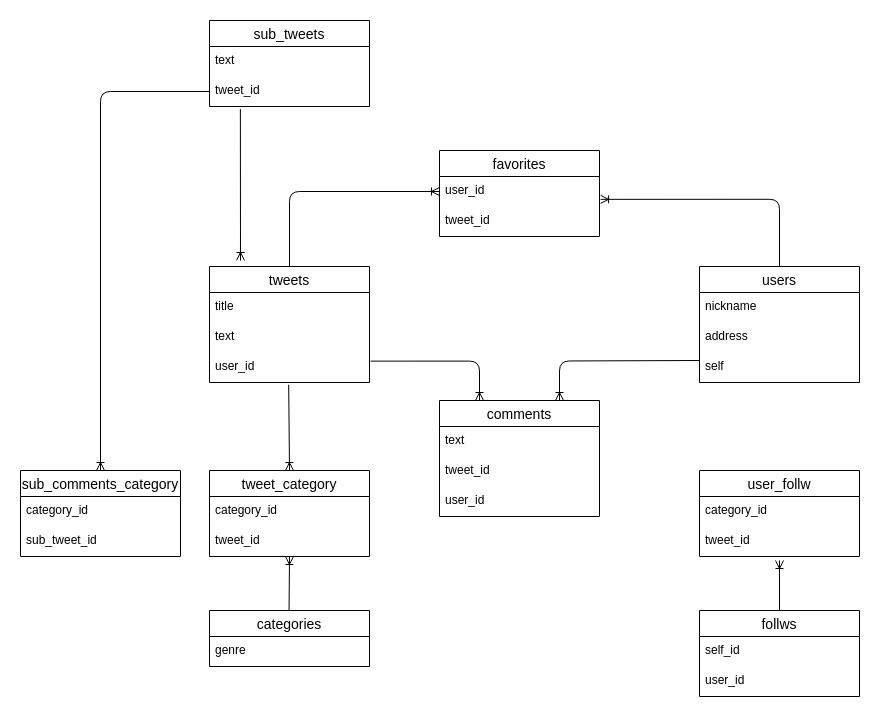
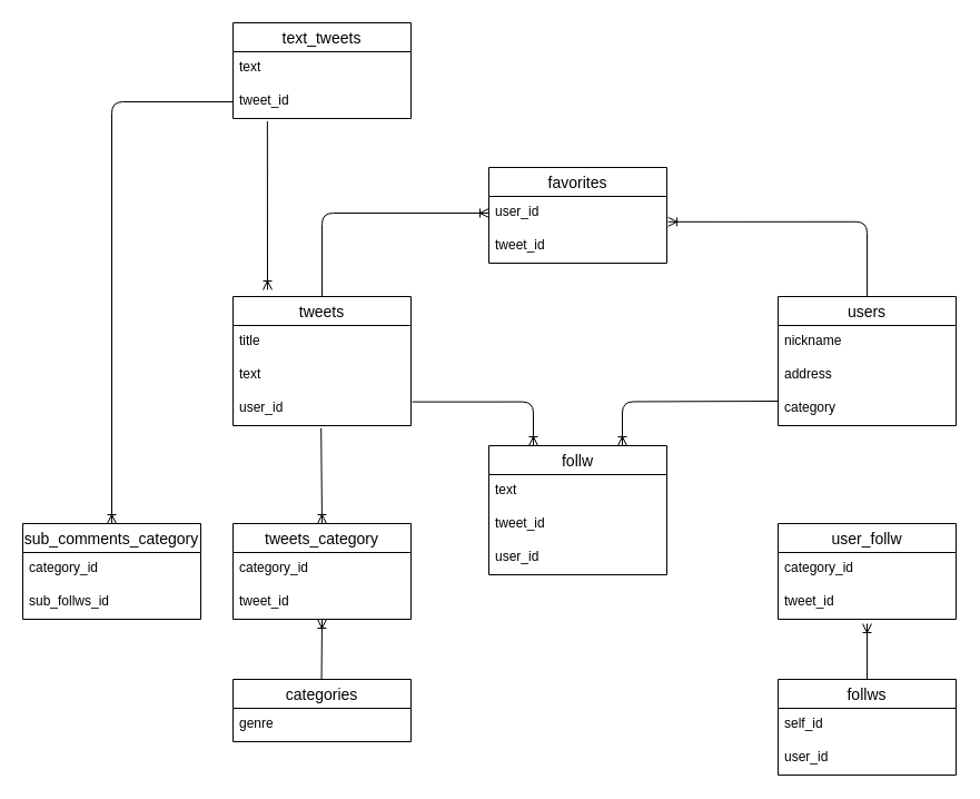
  <mxCell id="0" />
  <mxCell id="1" parent="0" />
  <mxCell id="2" value="tweets" style="swimlane;fontStyle=0;childLayout=stackLayout;horizontal=1;startSize=26;horizontalStack=0;resizeParent=1;resizeParentMax=0;resizeLast=0;collapsible=1;marginBottom=0;align=center;fontSize=14;" vertex="1" parent="1"><mxGeometry x="209" y="266" width="160" height="116" as="geometry" /></mxCell>
  <mxCell id="3" value="title" style="text;strokeColor=none;fillColor=none;spacingLeft=4;spacingRight=4;overflow=hidden;rotatable=0;points=[[0,0.5],[1,0.5]];portConstraint=eastwest;fontSize=12;" vertex="1" parent="2"><mxGeometry y="26" width="160" height="30" as="geometry" /></mxCell>
  <mxCell id="4" value="text" style="text;strokeColor=none;fillColor=none;spacingLeft=4;spacingRight=4;overflow=hidden;rotatable=0;points=[[0,0.5],[1,0.5]];portConstraint=eastwest;fontSize=12;" vertex="1" parent="2"><mxGeometry y="56" width="160" height="30" as="geometry" /></mxCell>
  <mxCell id="5" value="user_id" style="text;strokeColor=none;fillColor=none;spacingLeft=4;spacingRight=4;overflow=hidden;rotatable=0;points=[[0,0.5],[1,0.5]];portConstraint=eastwest;fontSize=12;" vertex="1" parent="2"><mxGeometry y="86" width="160" height="30" as="geometry" /></mxCell>
  <mxCell id="6" value="users" style="swimlane;fontStyle=0;childLayout=stackLayout;horizontal=1;startSize=26;horizontalStack=0;resizeParent=1;resizeParentMax=0;resizeLast=0;collapsible=1;marginBottom=0;align=center;fontSize=14;" vertex="1" parent="1"><mxGeometry x="699" y="266" width="160" height="116" as="geometry" /></mxCell>
  <mxCell id="7" value="nickname" style="text;strokeColor=none;fillColor=none;spacingLeft=4;spacingRight=4;overflow=hidden;rotatable=0;points=[[0,0.5],[1,0.5]];portConstraint=eastwest;fontSize=12;" vertex="1" parent="6"><mxGeometry y="26" width="160" height="30" as="geometry" /></mxCell>
  <mxCell id="8" value="address" style="text;strokeColor=none;fillColor=none;spacingLeft=4;spacingRight=4;overflow=hidden;rotatable=0;points=[[0,0.5],[1,0.5]];portConstraint=eastwest;fontSize=12;" vertex="1" parent="6"><mxGeometry y="56" width="160" height="30" as="geometry" /></mxCell>
- <mxCell id="9" value="self" style="text;strokeColor=none;fillColor=none;spacingLeft=4;spacingRight=4;overflow=hidden;rotatable=0;points=[[0,0.5],[1,0.5]];portConstraint=eastwest;fontSize=12;" vertex="1" parent="6"><mxGeometry y="86" width="160" height="30" as="geometry" /></mxCell>
- <mxCell id="10" value="comments" style="swimlane;fontStyle=0;childLayout=stackLayout;horizontal=1;startSize=26;horizontalStack=0;resizeParent=1;resizeParentMax=0;resizeLast=0;collapsible=1;marginBottom=0;align=center;fontSize=14;" vertex="1" parent="1"><mxGeometry x="439" y="400" width="160" height="116" as="geometry" /></mxCell>
+ <mxCell id="9" value="category" style="text;strokeColor=none;fillColor=none;spacingLeft=4;spacingRight=4;overflow=hidden;rotatable=0;points=[[0,0.5],[1,0.5]];portConstraint=eastwest;fontSize=12;" vertex="1" parent="6"><mxGeometry y="86" width="160" height="30" as="geometry" /></mxCell>
+ <mxCell id="10" value="follw" style="swimlane;fontStyle=0;childLayout=stackLayout;horizontal=1;startSize=26;horizontalStack=0;resizeParent=1;resizeParentMax=0;resizeLast=0;collapsible=1;marginBottom=0;align=center;fontSize=14;" vertex="1" parent="1"><mxGeometry x="439" y="400" width="160" height="116" as="geometry" /></mxCell>
  <mxCell id="11" value="text" style="text;strokeColor=none;fillColor=none;spacingLeft=4;spacingRight=4;overflow=hidden;rotatable=0;points=[[0,0.5],[1,0.5]];portConstraint=eastwest;fontSize=12;" vertex="1" parent="10"><mxGeometry y="26" width="160" height="30" as="geometry" /></mxCell>
  <mxCell id="12" value="tweet_id" style="text;strokeColor=none;fillColor=none;spacingLeft=4;spacingRight=4;overflow=hidden;rotatable=0;points=[[0,0.5],[1,0.5]];portConstraint=eastwest;fontSize=12;" vertex="1" parent="10"><mxGeometry y="56" width="160" height="30" as="geometry" /></mxCell>
  <mxCell id="13" value="user_id" style="text;strokeColor=none;fillColor=none;spacingLeft=4;spacingRight=4;overflow=hidden;rotatable=0;points=[[0,0.5],[1,0.5]];portConstraint=eastwest;fontSize=12;" vertex="1" parent="10"><mxGeometry y="86" width="160" height="30" as="geometry" /></mxCell>
  <mxCell id="14" value="favorites" style="swimlane;fontStyle=0;childLayout=stackLayout;horizontal=1;startSize=26;horizontalStack=0;resizeParent=1;resizeParentMax=0;resizeLast=0;collapsible=1;marginBottom=0;align=center;fontSize=14;" vertex="1" parent="1"><mxGeometry x="439" y="150" width="160" height="86" as="geometry" /></mxCell>
  <mxCell id="15" value="user_id" style="text;strokeColor=none;fillColor=none;spacingLeft=4;spacingRight=4;overflow=hidden;rotatable=0;points=[[0,0.5],[1,0.5]];portConstraint=eastwest;fontSize=12;" vertex="1" parent="14"><mxGeometry y="26" width="160" height="30" as="geometry" /></mxCell>
  <mxCell id="16" value="tweet_id" style="text;strokeColor=none;fillColor=none;spacingLeft=4;spacingRight=4;overflow=hidden;rotatable=0;points=[[0,0.5],[1,0.5]];portConstraint=eastwest;fontSize=12;" vertex="1" parent="14"><mxGeometry y="56" width="160" height="30" as="geometry" /></mxCell>
- <mxCell id="17" value="tweet_category" style="swimlane;fontStyle=0;childLayout=stackLayout;horizontal=1;startSize=26;horizontalStack=0;resizeParent=1;resizeParentMax=0;resizeLast=0;collapsible=1;marginBottom=0;align=center;fontSize=14;" vertex="1" parent="1"><mxGeometry x="209" y="470" width="160" height="86" as="geometry" /></mxCell>
+ <mxCell id="17" value="tweets_category" style="swimlane;fontStyle=0;childLayout=stackLayout;horizontal=1;startSize=26;horizontalStack=0;resizeParent=1;resizeParentMax=0;resizeLast=0;collapsible=1;marginBottom=0;align=center;fontSize=14;" vertex="1" parent="1"><mxGeometry x="209" y="470" width="160" height="86" as="geometry" /></mxCell>
  <mxCell id="18" value="category_id" style="text;strokeColor=none;fillColor=none;spacingLeft=4;spacingRight=4;overflow=hidden;rotatable=0;points=[[0,0.5],[1,0.5]];portConstraint=eastwest;fontSize=12;" vertex="1" parent="17"><mxGeometry y="26" width="160" height="30" as="geometry" /></mxCell>
  <mxCell id="19" value="tweet_id" style="text;strokeColor=none;fillColor=none;spacingLeft=4;spacingRight=4;overflow=hidden;rotatable=0;points=[[0,0.5],[1,0.5]];portConstraint=eastwest;fontSize=12;" vertex="1" parent="17"><mxGeometry y="56" width="160" height="30" as="geometry" /></mxCell>
  <mxCell id="20" value="follws" style="swimlane;fontStyle=0;childLayout=stackLayout;horizontal=1;startSize=26;horizontalStack=0;resizeParent=1;resizeParentMax=0;resizeLast=0;collapsible=1;marginBottom=0;align=center;fontSize=14;" vertex="1" parent="1"><mxGeometry x="699" y="610" width="160" height="86" as="geometry" /></mxCell>
  <mxCell id="21" value="self_id" style="text;strokeColor=none;fillColor=none;spacingLeft=4;spacingRight=4;overflow=hidden;rotatable=0;points=[[0,0.5],[1,0.5]];portConstraint=eastwest;fontSize=12;" vertex="1" parent="20"><mxGeometry y="26" width="160" height="30" as="geometry" /></mxCell>
  <mxCell id="22" value="user_id" style="text;strokeColor=none;fillColor=none;spacingLeft=4;spacingRight=4;overflow=hidden;rotatable=0;points=[[0,0.5],[1,0.5]];portConstraint=eastwest;fontSize=12;" vertex="1" parent="20"><mxGeometry y="56" width="160" height="30" as="geometry" /></mxCell>
  <mxCell id="23" value="categories" style="swimlane;fontStyle=0;childLayout=stackLayout;horizontal=1;startSize=26;horizontalStack=0;resizeParent=1;resizeParentMax=0;resizeLast=0;collapsible=1;marginBottom=0;align=center;fontSize=14;" vertex="1" parent="1"><mxGeometry x="209" y="610" width="160" height="56" as="geometry" /></mxCell>
  <mxCell id="24" value="genre" style="text;strokeColor=none;fillColor=none;spacingLeft=4;spacingRight=4;overflow=hidden;rotatable=0;points=[[0,0.5],[1,0.5]];portConstraint=eastwest;fontSize=12;" vertex="1" parent="23"><mxGeometry y="26" width="160" height="30" as="geometry" /></mxCell>
  <mxCell id="25" value="" style="fontSize=12;html=1;endArrow=ERoneToMany;entryX=0.5;entryY=1;entryDx=0;entryDy=0;" edge="1" parent="1" target="17"><mxGeometry width="100" height="100" relative="1" as="geometry"><mxPoint x="288.55" y="610" as="sourcePoint" /><mxPoint x="288.55" y="540" as="targetPoint" /></mxGeometry></mxCell>
  <mxCell id="26" value="" style="fontSize=12;html=1;endArrow=ERoneToMany;entryX=0.5;entryY=0;entryDx=0;entryDy=0;exitX=0.495;exitY=1.076;exitDx=0;exitDy=0;exitPerimeter=0;" edge="1" parent="1" source="5" target="17"><mxGeometry width="100" height="100" relative="1" as="geometry"><mxPoint x="449" y="590" as="sourcePoint" /><mxPoint x="549" y="490" as="targetPoint" /></mxGeometry></mxCell>
  <mxCell id="27" value="" style="fontSize=12;html=1;endArrow=ERoneToMany;entryX=0;entryY=0.5;entryDx=0;entryDy=0;exitX=0.5;exitY=0;exitDx=0;exitDy=0;edgeStyle=orthogonalEdgeStyle;" edge="1" parent="1" source="2" target="15"><mxGeometry width="100" height="100" relative="1" as="geometry"><mxPoint x="399" y="200" as="sourcePoint" /><mxPoint x="399.8" y="285.72" as="targetPoint" /></mxGeometry></mxCell>
  <mxCell id="28" value="" style="fontSize=12;html=1;endArrow=ERoneToMany;entryX=1.007;entryY=0.761;entryDx=0;entryDy=0;exitX=0.5;exitY=0;exitDx=0;exitDy=0;edgeStyle=orthogonalEdgeStyle;entryPerimeter=0;" edge="1" parent="1" source="6" target="15"><mxGeometry width="100" height="100" relative="1" as="geometry"><mxPoint x="489" y="325" as="sourcePoint" /><mxPoint x="639" y="250" as="targetPoint" /></mxGeometry></mxCell>
  <mxCell id="29" value="user_follw" style="swimlane;fontStyle=0;childLayout=stackLayout;horizontal=1;startSize=26;horizontalStack=0;resizeParent=1;resizeParentMax=0;resizeLast=0;collapsible=1;marginBottom=0;align=center;fontSize=14;" vertex="1" parent="1"><mxGeometry x="699" y="470" width="160" height="86" as="geometry" /></mxCell>
  <mxCell id="30" value="category_id" style="text;strokeColor=none;fillColor=none;spacingLeft=4;spacingRight=4;overflow=hidden;rotatable=0;points=[[0,0.5],[1,0.5]];portConstraint=eastwest;fontSize=12;" vertex="1" parent="29"><mxGeometry y="26" width="160" height="30" as="geometry" /></mxCell>
  <mxCell id="31" value="tweet_id" style="text;strokeColor=none;fillColor=none;spacingLeft=4;spacingRight=4;overflow=hidden;rotatable=0;points=[[0,0.5],[1,0.5]];portConstraint=eastwest;fontSize=12;" vertex="1" parent="29"><mxGeometry y="56" width="160" height="30" as="geometry" /></mxCell>
  <mxCell id="32" value="" style="fontSize=12;html=1;endArrow=ERoneToMany;exitX=0.5;exitY=0;exitDx=0;exitDy=0;" edge="1" parent="1" source="20"><mxGeometry width="100" height="100" relative="1" as="geometry"><mxPoint x="789" y="392" as="sourcePoint" /><mxPoint x="779" y="560" as="targetPoint" /></mxGeometry></mxCell>
  <mxCell id="33" value="" style="edgeStyle=orthogonalEdgeStyle;fontSize=12;html=1;endArrow=ERoneToMany;entryX=0.75;entryY=0;entryDx=0;entryDy=0;" edge="1" parent="1" target="10"><mxGeometry width="100" height="100" relative="1" as="geometry"><mxPoint x="699" y="360" as="sourcePoint" /><mxPoint x="649" y="282" as="targetPoint" /></mxGeometry></mxCell>
  <mxCell id="34" value="" style="fontSize=12;html=1;endArrow=ERoneToMany;entryX=0.25;entryY=0;entryDx=0;entryDy=0;exitX=1.007;exitY=0.288;exitDx=0;exitDy=0;edgeStyle=orthogonalEdgeStyle;exitPerimeter=0;" edge="1" parent="1" source="5" target="10"><mxGeometry width="100" height="100" relative="1" as="geometry"><mxPoint x="298.2" y="394.28" as="sourcePoint" /><mxPoint x="299" y="480" as="targetPoint" /></mxGeometry></mxCell>
- <mxCell id="35" value="sub_tweets" style="swimlane;fontStyle=0;childLayout=stackLayout;horizontal=1;startSize=26;horizontalStack=0;resizeParent=1;resizeParentMax=0;resizeLast=0;collapsible=1;marginBottom=0;align=center;fontSize=14;" vertex="1" parent="1"><mxGeometry x="209" y="20" width="160" height="86" as="geometry" /></mxCell>
+ <mxCell id="35" value="text_tweets" style="swimlane;fontStyle=0;childLayout=stackLayout;horizontal=1;startSize=26;horizontalStack=0;resizeParent=1;resizeParentMax=0;resizeLast=0;collapsible=1;marginBottom=0;align=center;fontSize=14;" vertex="1" parent="1"><mxGeometry x="209" y="20" width="160" height="86" as="geometry" /></mxCell>
  <mxCell id="36" value="text" style="text;strokeColor=none;fillColor=none;spacingLeft=4;spacingRight=4;overflow=hidden;rotatable=0;points=[[0,0.5],[1,0.5]];portConstraint=eastwest;fontSize=12;" vertex="1" parent="35"><mxGeometry y="26" width="160" height="30" as="geometry" /></mxCell>
  <mxCell id="37" value="tweet_id" style="text;strokeColor=none;fillColor=none;spacingLeft=4;spacingRight=4;overflow=hidden;rotatable=0;points=[[0,0.5],[1,0.5]];portConstraint=eastwest;fontSize=12;" vertex="1" parent="35"><mxGeometry y="56" width="160" height="30" as="geometry" /></mxCell>
  <mxCell id="38" value="" style="fontSize=12;html=1;endArrow=ERoneToMany;exitX=0.193;exitY=1.086;exitDx=0;exitDy=0;exitPerimeter=0;" edge="1" parent="1" source="37"><mxGeometry width="100" height="100" relative="1" as="geometry"><mxPoint x="250" y="170" as="sourcePoint" /><mxPoint x="240" y="260" as="targetPoint" /></mxGeometry></mxCell>
  <mxCell id="39" value="sub_comments_category" style="swimlane;fontStyle=0;childLayout=stackLayout;horizontal=1;startSize=26;horizontalStack=0;resizeParent=1;resizeParentMax=0;resizeLast=0;collapsible=1;marginBottom=0;align=center;fontSize=14;" vertex="1" parent="1"><mxGeometry x="20" y="470" width="160" height="86" as="geometry" /></mxCell>
  <mxCell id="40" value="category_id" style="text;strokeColor=none;fillColor=none;spacingLeft=4;spacingRight=4;overflow=hidden;rotatable=0;points=[[0,0.5],[1,0.5]];portConstraint=eastwest;fontSize=12;" vertex="1" parent="39"><mxGeometry y="26" width="160" height="30" as="geometry" /></mxCell>
- <mxCell id="41" value="sub_tweet_id" style="text;strokeColor=none;fillColor=none;spacingLeft=4;spacingRight=4;overflow=hidden;rotatable=0;points=[[0,0.5],[1,0.5]];portConstraint=eastwest;fontSize=12;" vertex="1" parent="39"><mxGeometry y="56" width="160" height="30" as="geometry" /></mxCell>
+ <mxCell id="41" value="sub_follws_id" style="text;strokeColor=none;fillColor=none;spacingLeft=4;spacingRight=4;overflow=hidden;rotatable=0;points=[[0,0.5],[1,0.5]];portConstraint=eastwest;fontSize=12;" vertex="1" parent="39"><mxGeometry y="56" width="160" height="30" as="geometry" /></mxCell>
  <mxCell id="42" value="" style="edgeStyle=orthogonalEdgeStyle;fontSize=12;html=1;endArrow=ERoneToMany;entryX=0.5;entryY=0;entryDx=0;entryDy=0;exitX=0;exitY=0.5;exitDx=0;exitDy=0;" edge="1" parent="1" source="37" target="39"><mxGeometry width="100" height="100" relative="1" as="geometry"><mxPoint x="160" y="260" as="sourcePoint" /><mxPoint x="118" y="568.01" as="targetPoint" /><Array as="points"><mxPoint x="100" y="91" /></Array></mxGeometry></mxCell>
